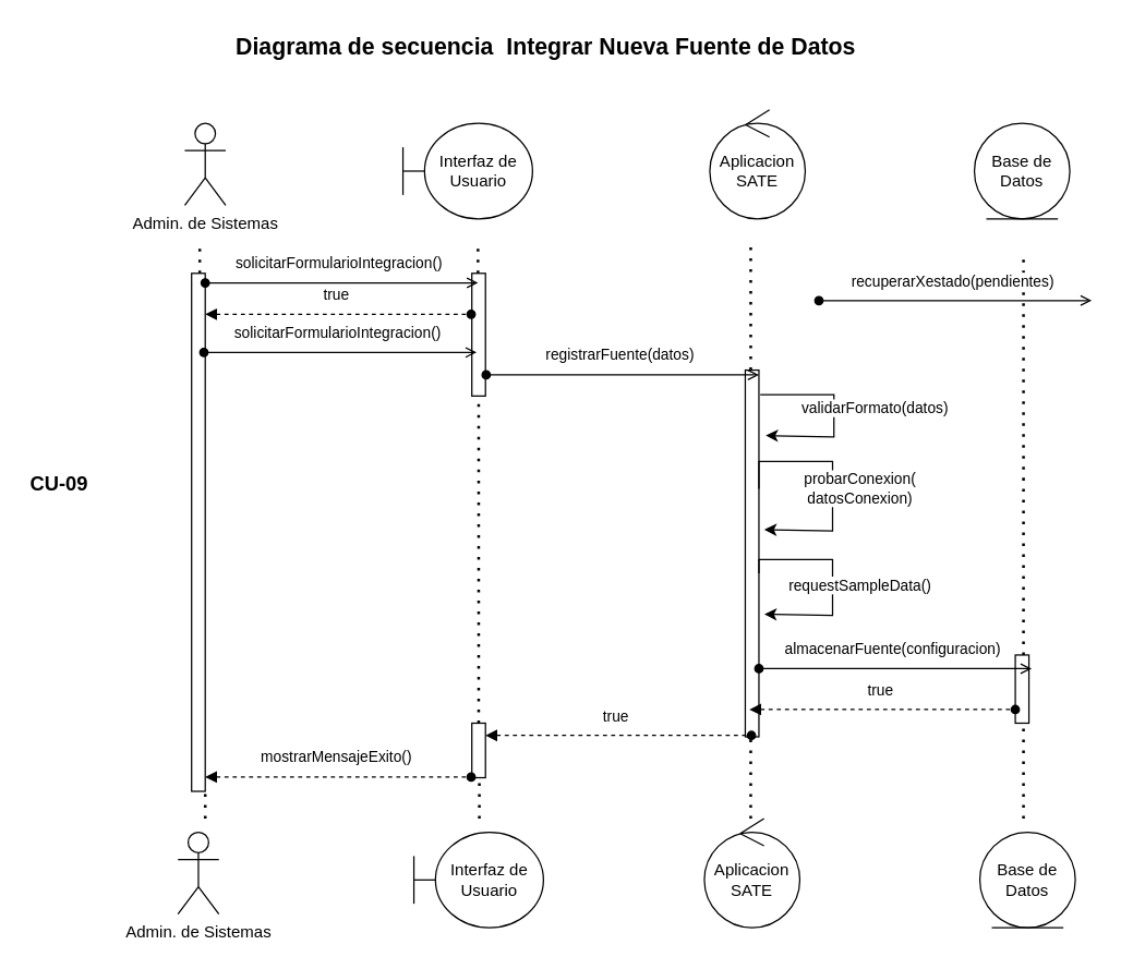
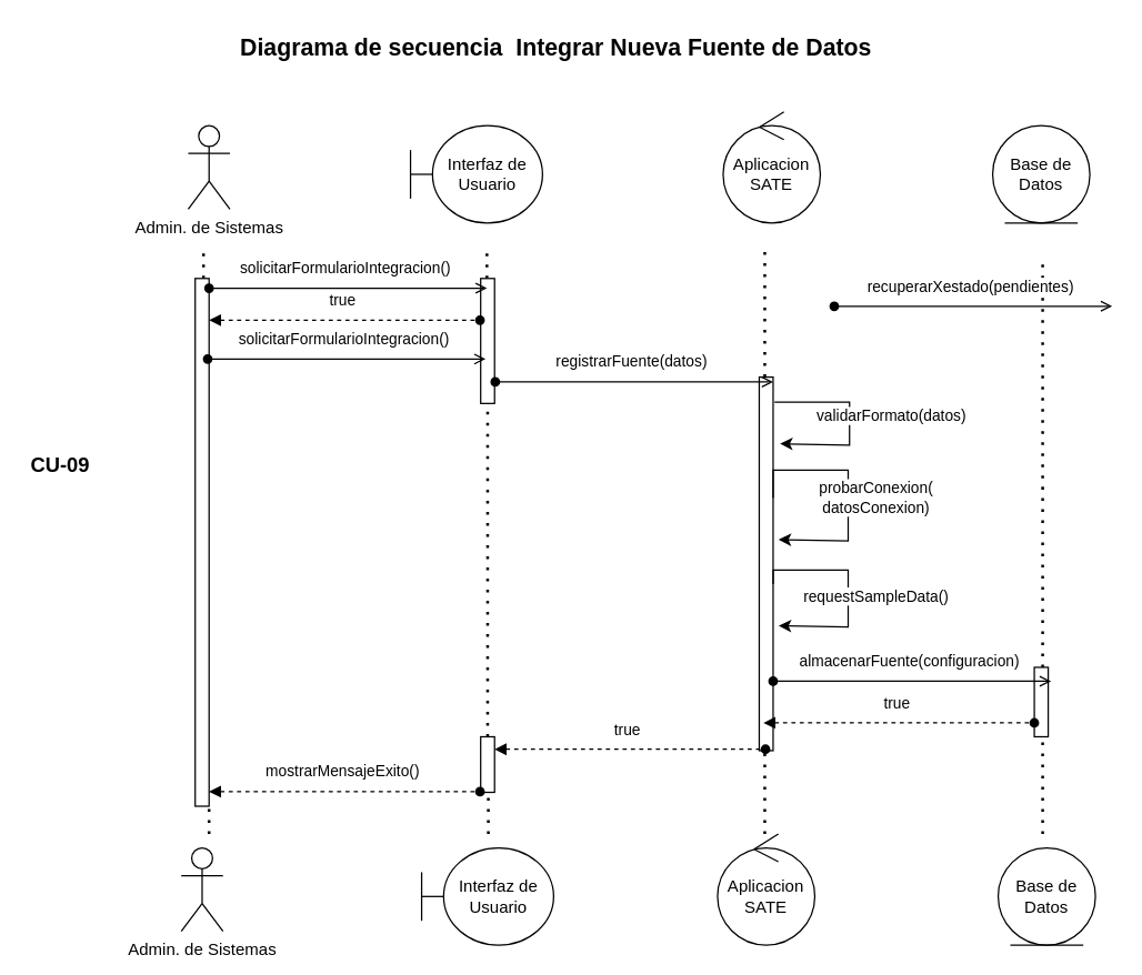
  <mxCell id="0" />
  <mxCell id="1" parent="0" />
  <mxCell id="2" value="" style="html=1;points=[[0,0,0,0,5],[0,1,0,0,-5],[1,0,0,0,5],[1,1,0,0,-5]];perimeter=orthogonalPerimeter;outlineConnect=0;targetShapes=umlLifeline;portConstraint=eastwest;newEdgeStyle={&quot;curved&quot;:0,&quot;rounded&quot;:0};" vertex="1" parent="1"><mxGeometry x="744" y="480" width="10" height="50" as="geometry" /></mxCell>
  <mxCell id="3" value="Admin. de Sistemas" style="shape=umlActor;verticalLabelPosition=bottom;verticalAlign=top;html=1;" parent="1" vertex="1"><mxGeometry x="135" y="90" width="30" height="60" as="geometry" /></mxCell>
  <mxCell id="4" value="Interfaz de&lt;div&gt;Usuario&lt;/div&gt;" style="shape=umlBoundary;whiteSpace=wrap;html=1;" parent="1" vertex="1"><mxGeometry x="295" y="90" width="95" height="70" as="geometry" /></mxCell>
  <mxCell id="5" value="Aplicacion&lt;div&gt;SATE&lt;/div&gt;" style="ellipse;shape=umlControl;whiteSpace=wrap;html=1;" parent="1" vertex="1"><mxGeometry x="520" y="80" width="70" height="80" as="geometry" /></mxCell>
  <mxCell id="6" value="Base de Datos" style="ellipse;shape=umlEntity;whiteSpace=wrap;html=1;" parent="1" vertex="1"><mxGeometry x="714" y="90" width="70" height="70" as="geometry" /></mxCell>
  <mxCell id="7" value="" style="endArrow=none;dashed=1;html=1;dashPattern=1 3;strokeWidth=2;rounded=0;" parent="1" edge="1" source="17"><mxGeometry width="50" height="50" relative="1" as="geometry"><mxPoint x="146" y="490" as="sourcePoint" /><mxPoint x="146" y="180" as="targetPoint" /></mxGeometry></mxCell>
  <mxCell id="8" value="" style="endArrow=none;dashed=1;html=1;dashPattern=1 3;strokeWidth=2;rounded=0;" parent="1" source="19" edge="1"><mxGeometry width="50" height="50" relative="1" as="geometry"><mxPoint x="350" y="490" as="sourcePoint" /><mxPoint x="350" y="180" as="targetPoint" /></mxGeometry></mxCell>
  <mxCell id="9" value="" style="endArrow=none;dashed=1;html=1;dashPattern=1 3;strokeWidth=2;rounded=0;" parent="1" edge="1" source="24"><mxGeometry width="50" height="50" relative="1" as="geometry"><mxPoint x="550" y="490" as="sourcePoint" /><mxPoint x="550" y="180" as="targetPoint" /></mxGeometry></mxCell>
  <mxCell id="10" value="" style="endArrow=none;dashed=1;html=1;dashPattern=1 3;strokeWidth=2;rounded=0;" parent="1" edge="1" source="2"><mxGeometry width="50" height="50" relative="1" as="geometry"><mxPoint x="750" y="490" as="sourcePoint" /><mxPoint x="750" y="190" as="targetPoint" /></mxGeometry></mxCell>
  <mxCell id="11" value="&lt;font face=&quot;Helvetica&quot; style=&quot;color: rgb(0, 0, 0);&quot;&gt;&lt;b&gt;Diagrama de secuencia&amp;nbsp;&lt;/b&gt;&lt;/font&gt;&lt;b&gt;&amp;nbsp;Integrar Nueva Fuente de Datos&lt;/b&gt;" style="text;html=1;align=center;verticalAlign=middle;whiteSpace=wrap;rounded=0;fontSize=17;labelBackgroundColor=none;" parent="1" vertex="1"><mxGeometry x="20" y="20" width="760" height="30" as="geometry" /></mxCell>
- <mxCell id="12" value="&lt;span style=&quot;font-size:11pt;font-family:Calibri,sans-serif;color:#000000;background-color:transparent;font-weight:700;font-style:normal;font-variant:normal;text-decoration:none;vertical-align:baseline;white-space:pre;white-space:pre-wrap;&quot; id=&quot;docs-internal-guid-798fa533-7fff-13b6-7e76-6c3bec179e6d&quot;&gt;CU-09&lt;/span&gt;" style="text;whiteSpace=wrap;html=1;" parent="1" vertex="1"><mxGeometry x="20" y="340" width="70" height="40" as="geometry" /></mxCell>
+ <mxCell id="12" value="&lt;span style=&quot;font-size:11pt;font-family:Calibri,sans-serif;color:#000000;background-color:transparent;font-weight:700;font-style:normal;font-variant:normal;text-decoration:none;vertical-align:baseline;white-space:pre;white-space:pre-wrap;&quot; id=&quot;docs-internal-guid-798fa533-7fff-13b6-7e76-6c3bec179e6d&quot;&gt;CU-09&lt;/span&gt;" style="text;whiteSpace=wrap;html=1;" parent="1" vertex="1"><mxGeometry x="20" y="320" width="70" height="40" as="geometry" /></mxCell>
  <mxCell id="13" value="Admin. de Sistemas" style="shape=umlActor;verticalLabelPosition=bottom;verticalAlign=top;html=1;" parent="1" vertex="1"><mxGeometry x="130" y="610" width="30" height="60" as="geometry" /></mxCell>
  <mxCell id="14" value="Interfaz de&lt;div&gt;Usuario&lt;/div&gt;" style="shape=umlBoundary;whiteSpace=wrap;html=1;" parent="1" vertex="1"><mxGeometry x="303" y="610" width="95" height="70" as="geometry" /></mxCell>
  <mxCell id="15" value="Aplicacion&lt;div&gt;SATE&lt;/div&gt;" style="ellipse;shape=umlControl;whiteSpace=wrap;html=1;" parent="1" vertex="1"><mxGeometry x="516" y="600" width="70" height="80" as="geometry" /></mxCell>
  <mxCell id="16" value="Base de Datos" style="ellipse;shape=umlEntity;whiteSpace=wrap;html=1;" parent="1" vertex="1"><mxGeometry x="718" y="610" width="70" height="70" as="geometry" /></mxCell>
  <mxCell id="17" value="" style="html=1;points=[[0,0,0,0,5],[0,1,0,0,-5],[1,0,0,0,5],[1,1,0,0,-5]];perimeter=orthogonalPerimeter;outlineConnect=0;targetShapes=umlLifeline;portConstraint=eastwest;newEdgeStyle={&quot;curved&quot;:0,&quot;rounded&quot;:0};" vertex="1" parent="1"><mxGeometry x="140" y="200" width="10" height="380" as="geometry" /></mxCell>
  <mxCell id="18" value="" style="endArrow=none;dashed=1;html=1;dashPattern=1 3;strokeWidth=2;rounded=0;" edge="1" parent="1" source="44" target="19"><mxGeometry width="50" height="50" relative="1" as="geometry"><mxPoint x="351" y="590" as="sourcePoint" /><mxPoint x="350" y="180" as="targetPoint" /></mxGeometry></mxCell>
  <mxCell id="19" value="" style="html=1;points=[[0,0,0,0,5],[0,1,0,0,-5],[1,0,0,0,5],[1,1,0,0,-5]];perimeter=orthogonalPerimeter;outlineConnect=0;targetShapes=umlLifeline;portConstraint=eastwest;newEdgeStyle={&quot;curved&quot;:0,&quot;rounded&quot;:0};" vertex="1" parent="1"><mxGeometry x="345.5" y="200" width="10" height="90" as="geometry" /></mxCell>
  <mxCell id="20" value="" style="endArrow=open;html=1;rounded=0;align=center;verticalAlign=top;endFill=0;labelBackgroundColor=none;endSize=6;startArrow=oval;startFill=1;" parent="1" edge="1"><mxGeometry relative="1" as="geometry"><mxPoint x="150" y="207" as="sourcePoint" /><mxPoint x="350" y="207" as="targetPoint" /></mxGeometry></mxCell>
  <mxCell id="21" value="solicitarFormularioIntegracion()" style="edgeLabel;html=1;align=center;verticalAlign=middle;resizable=0;points=[];" parent="20" vertex="1" connectable="0"><mxGeometry x="-0.03" y="-2" relative="1" as="geometry"><mxPoint y="-17" as="offset" /></mxGeometry></mxCell>
  <mxCell id="22" value="" style="endArrow=none;dashed=1;html=1;dashPattern=1 3;strokeWidth=2;rounded=0;" edge="1" parent="1" target="24"><mxGeometry width="50" height="50" relative="1" as="geometry"><mxPoint x="551" y="287" as="sourcePoint" /><mxPoint x="550" y="180" as="targetPoint" /></mxGeometry></mxCell>
  <mxCell id="23" value="validarFormato(datos)" style="edgeStyle=orthogonalEdgeStyle;rounded=0;orthogonalLoop=1;jettySize=auto;html=1;curved=0;" edge="1" parent="1"><mxGeometry x="-0.052" y="30" relative="1" as="geometry"><mxPoint x="561" y="319" as="targetPoint" /><mxPoint x="557" y="289" as="sourcePoint" /><Array as="points"><mxPoint x="611" y="289" /><mxPoint x="611" y="320" /></Array><mxPoint as="offset" /></mxGeometry></mxCell>
  <mxCell id="24" value="" style="html=1;points=[[0,0,0,0,5],[0,1,0,0,-5],[1,0,0,0,5],[1,1,0,0,-5]];perimeter=orthogonalPerimeter;outlineConnect=0;targetShapes=umlLifeline;portConstraint=eastwest;newEdgeStyle={&quot;curved&quot;:0,&quot;rounded&quot;:0};" vertex="1" parent="1"><mxGeometry x="546" y="271" width="10" height="269" as="geometry" /></mxCell>
  <mxCell id="25" value="" style="endArrow=open;html=1;rounded=0;align=center;verticalAlign=top;endFill=0;labelBackgroundColor=none;endSize=6;startArrow=oval;startFill=1;" parent="1" edge="1"><mxGeometry relative="1" as="geometry"><mxPoint x="600" y="220" as="sourcePoint" /><mxPoint x="800" y="220" as="targetPoint" /></mxGeometry></mxCell>
  <mxCell id="26" value="recuperarXestado(pendientes)" style="edgeLabel;html=1;align=center;verticalAlign=middle;resizable=0;points=[];" parent="25" vertex="1" connectable="0"><mxGeometry x="-0.03" y="-2" relative="1" as="geometry"><mxPoint y="-17" as="offset" /></mxGeometry></mxCell>
  <mxCell id="27" value="" style="endArrow=open;html=1;rounded=0;align=center;verticalAlign=top;endFill=0;labelBackgroundColor=none;endSize=6;startArrow=oval;startFill=1;" parent="1" edge="1"><mxGeometry relative="1" as="geometry"><mxPoint x="356" y="274.5" as="sourcePoint" /><mxPoint x="556" y="274.5" as="targetPoint" /></mxGeometry></mxCell>
  <mxCell id="28" value="registrarFuente(datos)" style="edgeLabel;html=1;align=center;verticalAlign=middle;resizable=0;points=[];" parent="27" vertex="1" connectable="0"><mxGeometry x="-0.03" y="-2" relative="1" as="geometry"><mxPoint y="-17" as="offset" /></mxGeometry></mxCell>
  <mxCell id="29" value="" style="endArrow=none;dashed=1;html=1;dashPattern=1 3;strokeWidth=2;rounded=0;" edge="1" parent="1" target="2"><mxGeometry width="50" height="50" relative="1" as="geometry"><mxPoint x="750" y="600" as="sourcePoint" /><mxPoint x="750" y="190" as="targetPoint" /></mxGeometry></mxCell>
  <mxCell id="30" value="" style="endArrow=none;dashed=1;html=1;dashPattern=1 3;strokeWidth=2;rounded=0;" edge="1" parent="1" target="24"><mxGeometry width="50" height="50" relative="1" as="geometry"><mxPoint x="550" y="600" as="sourcePoint" /><mxPoint x="551" y="387" as="targetPoint" /></mxGeometry></mxCell>
  <mxCell id="31" value="" style="endArrow=open;html=1;rounded=0;align=center;verticalAlign=top;endFill=0;labelBackgroundColor=none;endSize=6;startArrow=oval;startFill=1;" edge="1" parent="1"><mxGeometry relative="1" as="geometry"><mxPoint x="149" y="258" as="sourcePoint" /><mxPoint x="349" y="258" as="targetPoint" /></mxGeometry></mxCell>
  <mxCell id="32" value="solicitarFormularioIntegracion()" style="edgeLabel;html=1;align=center;verticalAlign=middle;resizable=0;points=[];" vertex="1" connectable="0" parent="31"><mxGeometry x="-0.03" y="-2" relative="1" as="geometry"><mxPoint y="-17" as="offset" /></mxGeometry></mxCell>
  <mxCell id="33" value="" style="endArrow=oval;html=1;rounded=0;align=center;verticalAlign=top;endFill=1;labelBackgroundColor=none;endSize=6;startArrow=block;startFill=1;dashed=1;" edge="1" parent="1"><mxGeometry relative="1" as="geometry"><mxPoint x="150" y="230" as="sourcePoint" /><mxPoint x="345" y="230" as="targetPoint" /></mxGeometry></mxCell>
  <mxCell id="34" value="true" style="edgeLabel;html=1;align=center;verticalAlign=middle;resizable=0;points=[];" vertex="1" connectable="0" parent="33"><mxGeometry x="-0.03" y="-2" relative="1" as="geometry"><mxPoint y="-17" as="offset" /></mxGeometry></mxCell>
  <mxCell id="35" value="probarConexion(&lt;div&gt;datosConexion)&lt;/div&gt;" style="edgeStyle=orthogonalEdgeStyle;rounded=0;orthogonalLoop=1;jettySize=auto;html=1;curved=0;" edge="1" parent="1"><mxGeometry x="0.074" y="20" relative="1" as="geometry"><mxPoint x="560" y="388" as="targetPoint" /><mxPoint x="556" y="358" as="sourcePoint" /><Array as="points"><mxPoint x="556" y="338" /><mxPoint x="610" y="338" /><mxPoint x="610" y="389" /></Array><mxPoint as="offset" /></mxGeometry></mxCell>
  <mxCell id="36" value="requestSampleData()" style="edgeStyle=orthogonalEdgeStyle;rounded=0;orthogonalLoop=1;jettySize=auto;html=1;curved=0;" edge="1" parent="1"><mxGeometry x="0.074" y="20" relative="1" as="geometry"><mxPoint x="560" y="450" as="targetPoint" /><mxPoint x="556" y="420" as="sourcePoint" /><Array as="points"><mxPoint x="556" y="410" /><mxPoint x="610" y="410" /><mxPoint x="610" y="451" /></Array><mxPoint as="offset" /></mxGeometry></mxCell>
  <mxCell id="37" value="" style="endArrow=open;html=1;rounded=0;align=center;verticalAlign=top;endFill=0;labelBackgroundColor=none;endSize=6;startArrow=oval;startFill=1;" edge="1" parent="1"><mxGeometry relative="1" as="geometry"><mxPoint x="556" y="490" as="sourcePoint" /><mxPoint x="756" y="490" as="targetPoint" /></mxGeometry></mxCell>
  <mxCell id="38" value="almacenarFuente(configuracion)" style="edgeLabel;html=1;align=center;verticalAlign=middle;resizable=0;points=[];" vertex="1" connectable="0" parent="37"><mxGeometry x="-0.03" y="-2" relative="1" as="geometry"><mxPoint y="-17" as="offset" /></mxGeometry></mxCell>
  <mxCell id="39" value="" style="endArrow=oval;html=1;rounded=0;align=center;verticalAlign=top;endFill=1;labelBackgroundColor=none;endSize=6;startArrow=block;startFill=1;dashed=1;" parent="1" edge="1"><mxGeometry relative="1" as="geometry"><mxPoint x="549" y="520" as="sourcePoint" /><mxPoint x="744" y="520" as="targetPoint" /></mxGeometry></mxCell>
  <mxCell id="40" value="true" style="edgeLabel;html=1;align=center;verticalAlign=middle;resizable=0;points=[];" parent="39" vertex="1" connectable="0"><mxGeometry x="-0.03" y="-2" relative="1" as="geometry"><mxPoint y="-17" as="offset" /></mxGeometry></mxCell>
  <mxCell id="41" value="" style="endArrow=oval;html=1;rounded=0;align=center;verticalAlign=top;endFill=1;labelBackgroundColor=none;endSize=6;startArrow=block;startFill=1;dashed=1;" edge="1" parent="1"><mxGeometry relative="1" as="geometry"><mxPoint x="355.5" y="539" as="sourcePoint" /><mxPoint x="550.5" y="539" as="targetPoint" /></mxGeometry></mxCell>
  <mxCell id="42" value="true" style="edgeLabel;html=1;align=center;verticalAlign=middle;resizable=0;points=[];" vertex="1" connectable="0" parent="41"><mxGeometry x="-0.03" y="-2" relative="1" as="geometry"><mxPoint y="-17" as="offset" /></mxGeometry></mxCell>
  <mxCell id="43" value="" style="endArrow=none;dashed=1;html=1;dashPattern=1 3;strokeWidth=2;rounded=0;" edge="1" parent="1" target="44"><mxGeometry width="50" height="50" relative="1" as="geometry"><mxPoint x="351" y="600" as="sourcePoint" /><mxPoint x="351" y="290" as="targetPoint" /></mxGeometry></mxCell>
  <mxCell id="44" value="" style="html=1;points=[[0,0,0,0,5],[0,1,0,0,-5],[1,0,0,0,5],[1,1,0,0,-5]];perimeter=orthogonalPerimeter;outlineConnect=0;targetShapes=umlLifeline;portConstraint=eastwest;newEdgeStyle={&quot;curved&quot;:0,&quot;rounded&quot;:0};" vertex="1" parent="1"><mxGeometry x="345.5" y="530" width="10" height="40" as="geometry" /></mxCell>
  <mxCell id="45" value="" style="endArrow=oval;html=1;rounded=0;align=center;verticalAlign=top;endFill=1;labelBackgroundColor=none;endSize=6;startArrow=block;startFill=1;dashed=1;" edge="1" parent="1"><mxGeometry relative="1" as="geometry"><mxPoint x="150" y="569.5" as="sourcePoint" /><mxPoint x="345" y="569.5" as="targetPoint" /></mxGeometry></mxCell>
  <mxCell id="46" value="mostrarMensajeExito()" style="edgeLabel;html=1;align=center;verticalAlign=middle;resizable=0;points=[];" vertex="1" connectable="0" parent="45"><mxGeometry x="-0.03" y="-2" relative="1" as="geometry"><mxPoint y="-17" as="offset" /></mxGeometry></mxCell>
  <mxCell id="47" value="" style="endArrow=none;dashed=1;html=1;dashPattern=1 3;strokeWidth=2;rounded=0;" edge="1" parent="1" target="17"><mxGeometry width="50" height="50" relative="1" as="geometry"><mxPoint x="150" y="600" as="sourcePoint" /><mxPoint x="144.5" y="570" as="targetPoint" /></mxGeometry></mxCell>
